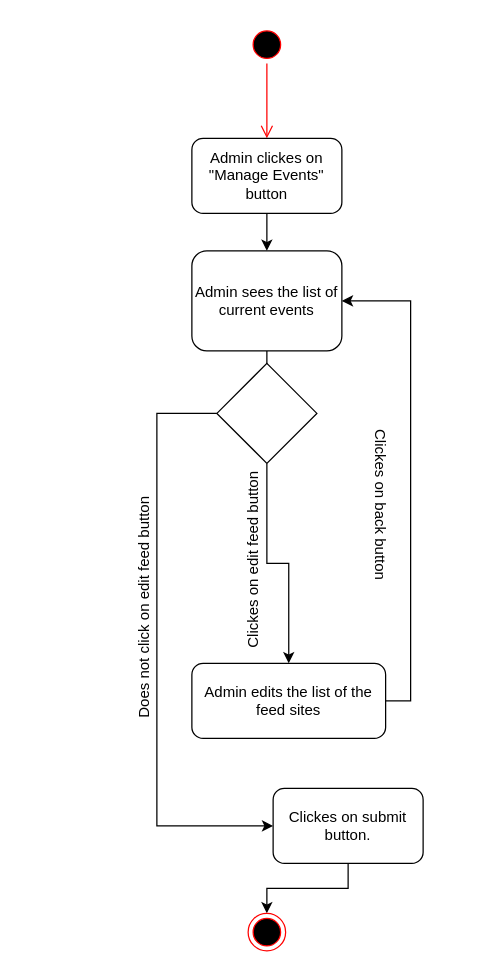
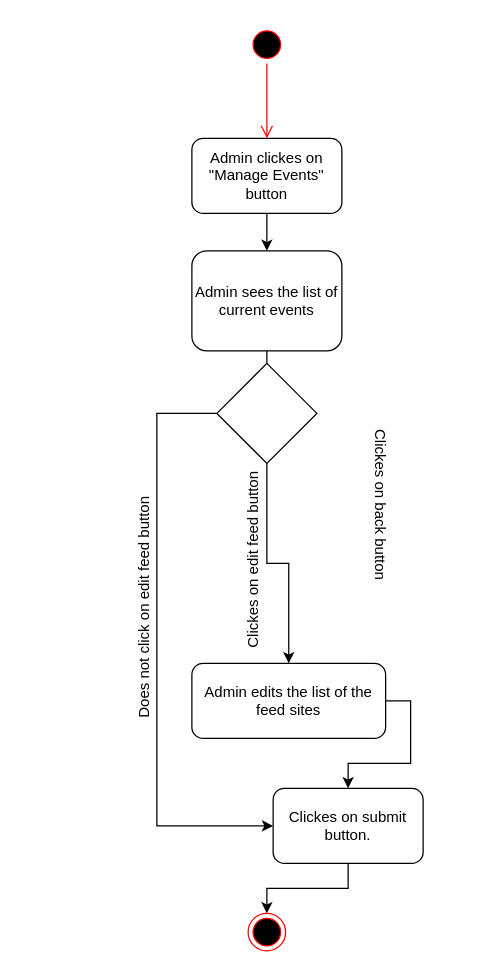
  <mxCell id="0" />
  <mxCell id="1" parent="0" />
  <mxCell id="2" value="" style="ellipse;html=1;shape=startState;fillColor=#000000;strokeColor=#ff0000;" vertex="1" parent="1"><mxGeometry x="198" y="20" width="30" height="30" as="geometry" /></mxCell>
  <mxCell id="3" value="" style="edgeStyle=orthogonalEdgeStyle;html=1;verticalAlign=bottom;endArrow=open;endSize=8;strokeColor=#ff0000;" edge="1" source="2" parent="1"><mxGeometry relative="1" as="geometry"><mxPoint x="213" y="110" as="targetPoint" /></mxGeometry></mxCell>
  <mxCell id="4" value="" style="edgeStyle=orthogonalEdgeStyle;rounded=0;orthogonalLoop=1;jettySize=auto;html=1;" edge="1" parent="1" source="5" target="7"><mxGeometry relative="1" as="geometry" /></mxCell>
  <mxCell id="5" value="Admin clickes on &quot;Manage Events&quot; button" style="rounded=1;whiteSpace=wrap;html=1;" vertex="1" parent="1"><mxGeometry x="153" y="110" width="120" height="60" as="geometry" /></mxCell>
  <mxCell id="6" value="" style="edgeStyle=orthogonalEdgeStyle;rounded=0;orthogonalLoop=1;jettySize=auto;html=1;" edge="1" parent="1" source="7"><mxGeometry relative="1" as="geometry"><mxPoint x="213" y="290" as="targetPoint" /></mxGeometry></mxCell>
  <mxCell id="7" value="Admin sees the list of current events" style="rounded=1;whiteSpace=wrap;html=1;" vertex="1" parent="1"><mxGeometry x="153" y="200" width="120" height="80" as="geometry" /></mxCell>
  <mxCell id="8" style="edgeStyle=orthogonalEdgeStyle;rounded=0;orthogonalLoop=1;jettySize=auto;html=1;exitX=0.5;exitY=1;exitDx=0;exitDy=0;entryX=0.5;entryY=0;entryDx=0;entryDy=0;" edge="1" parent="1" source="10" target="12"><mxGeometry relative="1" as="geometry" /></mxCell>
  <mxCell id="9" style="edgeStyle=orthogonalEdgeStyle;rounded=0;orthogonalLoop=1;jettySize=auto;html=1;exitX=0;exitY=0.5;exitDx=0;exitDy=0;entryX=0;entryY=0.5;entryDx=0;entryDy=0;" edge="1" parent="1" source="10" target="16"><mxGeometry relative="1" as="geometry"><Array as="points"><mxPoint x="125" y="330" /><mxPoint x="125" y="660" /></Array></mxGeometry></mxCell>
  <mxCell id="10" value="" style="rhombus;whiteSpace=wrap;html=1;" vertex="1" parent="1"><mxGeometry x="173" y="290" width="80" height="80" as="geometry" /></mxCell>
- <mxCell id="11" style="edgeStyle=orthogonalEdgeStyle;rounded=0;orthogonalLoop=1;jettySize=auto;html=1;exitX=1;exitY=0.5;exitDx=0;exitDy=0;entryX=1;entryY=0.5;entryDx=0;entryDy=0;" edge="1" parent="1" source="12" target="7"><mxGeometry relative="1" as="geometry" /></mxCell>
+ <mxCell id="11" style="edgeStyle=orthogonalEdgeStyle;rounded=0;orthogonalLoop=1;jettySize=auto;html=1;exitX=1;exitY=0.5;exitDx=0;exitDy=0;" edge="1" parent="1" source="12" target="16"><mxGeometry relative="1" as="geometry" /></mxCell>
  <mxCell id="12" value="Admin edits the list of the feed sites" style="rounded=1;whiteSpace=wrap;html=1;" vertex="1" parent="1"><mxGeometry x="153" y="530" width="155" height="60" as="geometry" /></mxCell>
  <mxCell id="13" value="Clickes on edit feed button" style="text;html=1;resizable=0;points=[];autosize=1;align=left;verticalAlign=top;spacingTop=-4;rotation=-90;" vertex="1" parent="1"><mxGeometry x="122" y="430" width="160" height="20" as="geometry" /></mxCell>
  <mxCell id="14" value="Clickes on back button" style="text;html=1;resizable=0;points=[];autosize=1;align=left;verticalAlign=top;spacingTop=-4;rotation=90;" vertex="1" parent="1"><mxGeometry x="234" y="401" width="140" height="20" as="geometry" /></mxCell>
  <mxCell id="15" style="edgeStyle=orthogonalEdgeStyle;rounded=0;orthogonalLoop=1;jettySize=auto;html=1;exitX=0.5;exitY=1;exitDx=0;exitDy=0;" edge="1" parent="1" source="16" target="18"><mxGeometry relative="1" as="geometry" /></mxCell>
  <mxCell id="16" value="Clickes on submit button." style="rounded=1;whiteSpace=wrap;html=1;" vertex="1" parent="1"><mxGeometry x="218" y="630" width="120" height="60" as="geometry" /></mxCell>
  <mxCell id="17" value="Does not click on edit feed button" style="text;html=1;resizable=0;points=[];autosize=1;align=left;verticalAlign=top;spacingTop=-4;rotation=-90;" vertex="1" parent="1"><mxGeometry x="20" y="471" width="190" height="20" as="geometry" /></mxCell>
  <mxCell id="18" value="" style="ellipse;html=1;shape=endState;fillColor=#000000;strokeColor=#ff0000;" vertex="1" parent="1"><mxGeometry x="198" y="730" width="30" height="30" as="geometry" /></mxCell>
